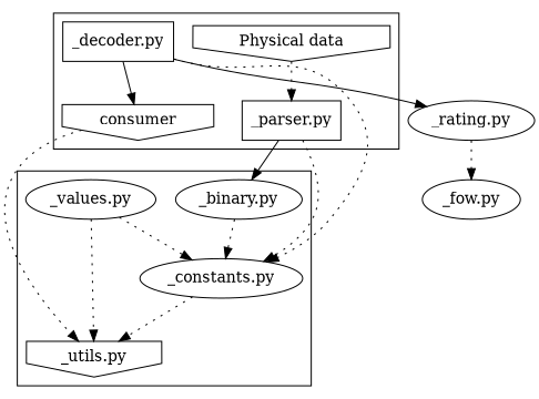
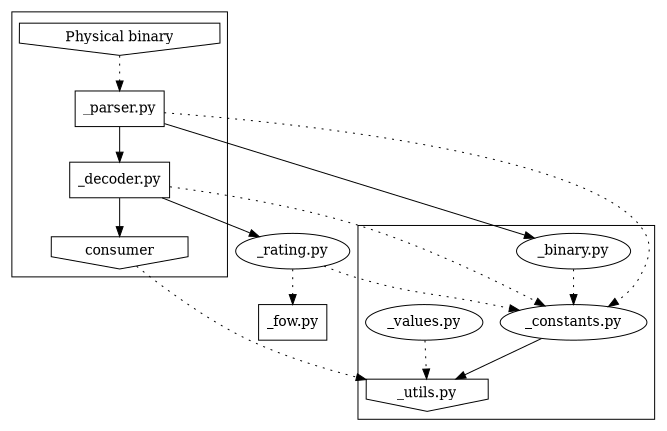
  digraph {
    edge [style=dotted]
    n1 [group=group1 label="_binary.py"]
    n2 [group=group1 label="_constants.py"]
    n3 [label="_values.py"]
    n4 [label="_utils.py" shape=invhouse]
-   n5 [group=group0 label="Physical data" shape=invhouse]
+   n5 [group=group0 label="Physical binary" shape=invhouse]
    n6 [group=group0 label="_parser.py" shape=rectangle]
    n7 [group=group0 label="_decoder.py" shape=rectangle]
    consumer [group=group0 shape=invhouse]
    n9 [label="_rating.py"]
-   n10 [label="_fow.py"]
+   n10 [label="_fow.py" shape=box]
    subgraph cluster_1 {
      n1
      n2
      n3
      n4
    }
    subgraph cluster_2 {
      n5
      n6
      n7
      consumer
    }
    n1 -> n2
-   n2 -> n4
-   n3 -> n2
+   n2 -> n4 [style=solid]
+   n9 -> n2
    n3 -> n4
    n5 -> n6
    n6 -> n1 [style=solid]
    n6 -> n2
+   n6 -> n7 [style=""]
    n7 -> n2
    n7 -> consumer [style=""]
    n7 -> n9 [style=solid]
    consumer -> n4
    n9 -> n10
  }
